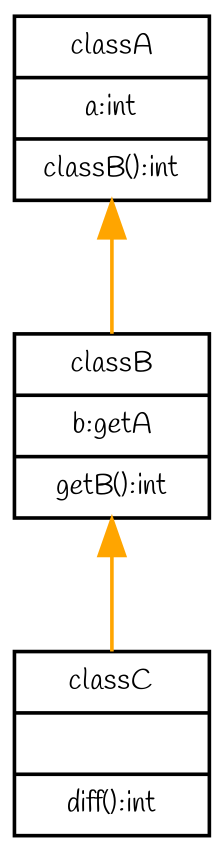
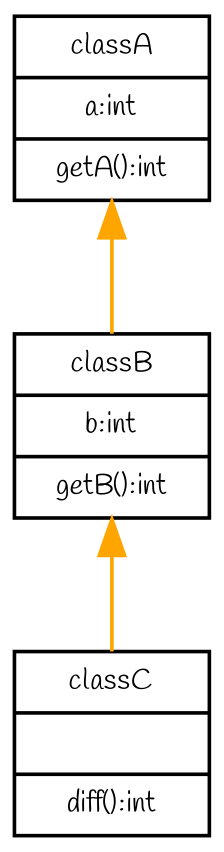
  digraph {
    dir=LR
    node [font=Handlee fontname=Handlee fontsize=8 shape=record]
    edge [color=orange dir=back fontname=Handlee]
-   n1 [label="{classA|a:int|classB():int}"]
-   n2 [label="{classB|b:getA|getB():int}"]
+   n1 [label="{classA|a:int|getA():int}"]
+   n2 [label="{classB|b:int|getB():int}"]
    n3 [label="{classC||diff():int}"]
    n1 -> n2
    n2 -> n3
  }
